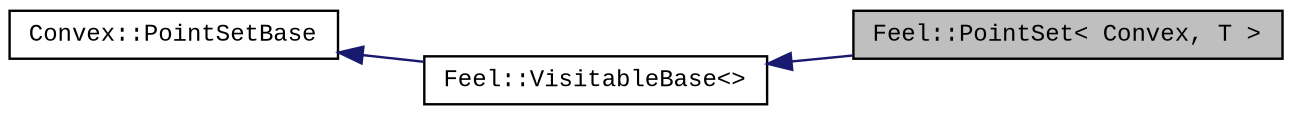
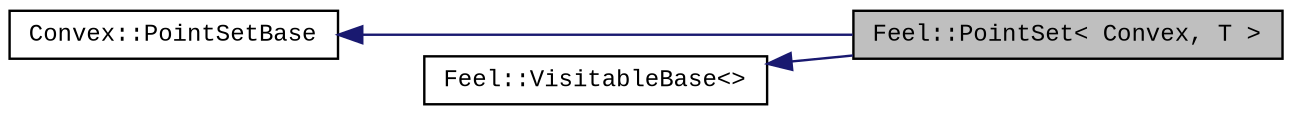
  digraph {
    fontname="Liberation Mono"
    rankdir=LR
    node [color=black fillcolor=white fontname="Liberation Mono" fontsize=10 shape=record style=filled]
    edge [color=midnightblue dir=back fontname="Liberation Mono" fontsize=10 labelfontname=Helvetica labelfontsize=10 style=solid]
    n1 [fillcolor=grey75 fontcolor=black height=0.2 label="Feel::PointSet\< Convex, T \>" width=0.4]
    n2 [height=0.2 label="Feel::VisitableBase\<\>" width=0.4]
    n3 [height=0.2 label="Convex::PointSetBase" width=0.4]
    n2 -> n1
-   n3 -> n2
+   n3 -> n1
  }
